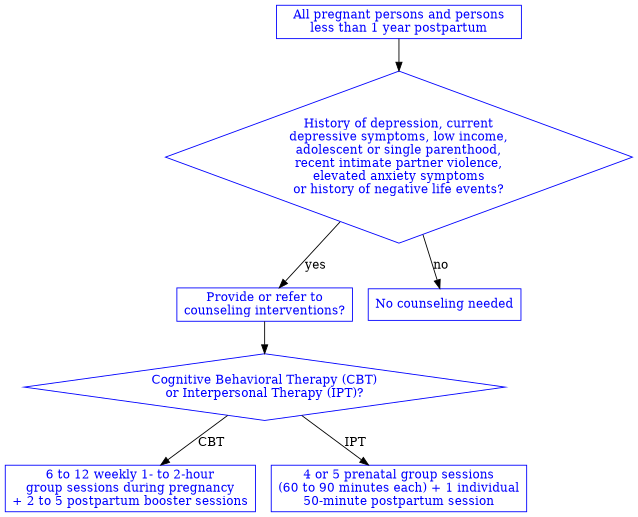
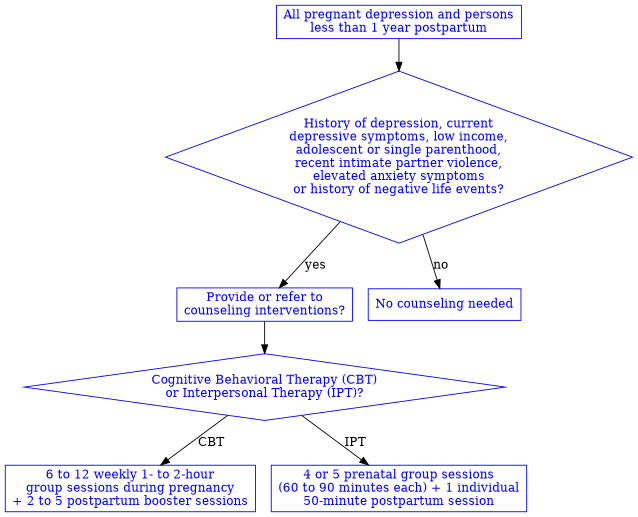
  digraph {
    rankdir=TB
    node [color=blue fontcolor=blue shape=rectangle]
-   n1 [label="All pregnant persons and persons\nless than 1 year postpartum"]
+   n1 [label="All pregnant depression and persons\nless than 1 year postpartum"]
    n2 [label="History of depression, current\ndepressive symptoms, low income,\nadolescent or single parenthood,\nrecent intimate partner violence,\nelevated anxiety symptoms\nor history of negative life events?" shape=diamond]
    n3 [label="Provide or refer to\ncounseling interventions?"]
    n4 [label="No counseling needed"]
    n5 [label="Cognitive Behavioral Therapy (CBT)\nor Interpersonal Therapy (IPT)?" shape=diamond]
    n6 [label="6 to 12 weekly 1- to 2-hour\ngroup sessions during pregnancy\n+ 2 to 5 postpartum booster sessions"]
    n7 [label="4 or 5 prenatal group sessions\n(60 to 90 minutes each) + 1 individual\n50-minute postpartum session"]
    n1 -> n2
    n2 -> n3 [label=yes]
    n2 -> n4 [label=no]
    n3 -> n5
    n5 -> n6 [label=CBT]
    n5 -> n7 [label=IPT]
  }
